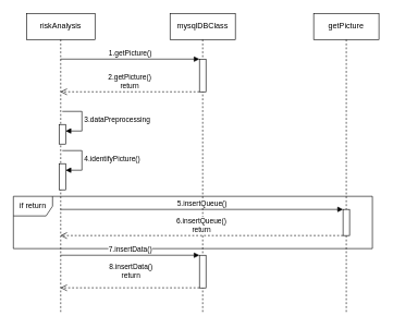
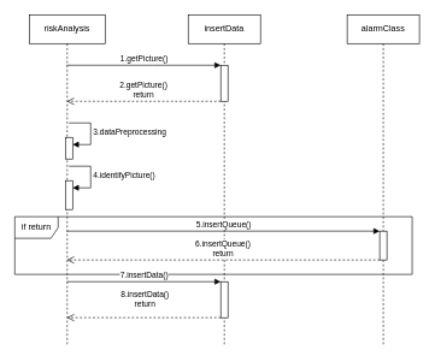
  <mxCell id="0" />
  <mxCell id="1" parent="0" />
- <mxCell id="2" value="getPicture" style="shape=umlLifeline;perimeter=lifelinePerimeter;whiteSpace=wrap;html=1;container=1;dropTarget=0;collapsible=0;recursiveResize=0;outlineConnect=0;portConstraint=eastwest;newEdgeStyle={&quot;edgeStyle&quot;:&quot;elbowEdgeStyle&quot;,&quot;elbow&quot;:&quot;vertical&quot;,&quot;curved&quot;:0,&quot;rounded&quot;:0};" vertex="1" parent="1"><mxGeometry x="480" y="20" width="100" height="460" as="geometry" /></mxCell>
- <mxCell id="3" value="mysqlDBClass" style="shape=umlLifeline;perimeter=lifelinePerimeter;whiteSpace=wrap;html=1;container=1;dropTarget=0;collapsible=0;recursiveResize=0;outlineConnect=0;portConstraint=eastwest;newEdgeStyle={&quot;edgeStyle&quot;:&quot;elbowEdgeStyle&quot;,&quot;elbow&quot;:&quot;vertical&quot;,&quot;curved&quot;:0,&quot;rounded&quot;:0};" vertex="1" parent="1"><mxGeometry x="260" y="20" width="100" height="460" as="geometry" /></mxCell>
+ <mxCell id="2" value="alarmClass" style="shape=umlLifeline;perimeter=lifelinePerimeter;whiteSpace=wrap;html=1;container=1;dropTarget=0;collapsible=0;recursiveResize=0;outlineConnect=0;portConstraint=eastwest;newEdgeStyle={&quot;edgeStyle&quot;:&quot;elbowEdgeStyle&quot;,&quot;elbow&quot;:&quot;vertical&quot;,&quot;curved&quot;:0,&quot;rounded&quot;:0};" vertex="1" parent="1"><mxGeometry x="480" y="20" width="100" height="460" as="geometry" /></mxCell>
+ <mxCell id="3" value="insertData" style="shape=umlLifeline;perimeter=lifelinePerimeter;whiteSpace=wrap;html=1;container=1;dropTarget=0;collapsible=0;recursiveResize=0;outlineConnect=0;portConstraint=eastwest;newEdgeStyle={&quot;edgeStyle&quot;:&quot;elbowEdgeStyle&quot;,&quot;elbow&quot;:&quot;vertical&quot;,&quot;curved&quot;:0,&quot;rounded&quot;:0};" vertex="1" parent="1"><mxGeometry x="260" y="20" width="100" height="460" as="geometry" /></mxCell>
  <mxCell id="4" value="" style="html=1;points=[];perimeter=orthogonalPerimeter;outlineConnect=0;targetShapes=umlLifeline;portConstraint=eastwest;newEdgeStyle={&quot;edgeStyle&quot;:&quot;elbowEdgeStyle&quot;,&quot;elbow&quot;:&quot;vertical&quot;,&quot;curved&quot;:0,&quot;rounded&quot;:0};" vertex="1" parent="3"><mxGeometry x="45" y="70.0" width="10" height="50" as="geometry" /></mxCell>
  <mxCell id="5" value="" style="html=1;points=[];perimeter=orthogonalPerimeter;outlineConnect=0;targetShapes=umlLifeline;portConstraint=eastwest;newEdgeStyle={&quot;edgeStyle&quot;:&quot;elbowEdgeStyle&quot;,&quot;elbow&quot;:&quot;vertical&quot;,&quot;curved&quot;:0,&quot;rounded&quot;:0};" vertex="1" parent="3"><mxGeometry x="45" y="370.14" width="10" height="50" as="geometry" /></mxCell>
  <mxCell id="6" value="riskAnalysis" style="shape=umlLifeline;perimeter=lifelinePerimeter;whiteSpace=wrap;html=1;container=1;dropTarget=0;collapsible=0;recursiveResize=0;outlineConnect=0;portConstraint=eastwest;newEdgeStyle={&quot;edgeStyle&quot;:&quot;elbowEdgeStyle&quot;,&quot;elbow&quot;:&quot;vertical&quot;,&quot;curved&quot;:0,&quot;rounded&quot;:0};" vertex="1" parent="1"><mxGeometry x="40" y="20" width="105" height="460" as="geometry" /></mxCell>
  <mxCell id="7" value="" style="html=1;points=[];perimeter=orthogonalPerimeter;outlineConnect=0;targetShapes=umlLifeline;portConstraint=eastwest;newEdgeStyle={&quot;edgeStyle&quot;:&quot;elbowEdgeStyle&quot;,&quot;elbow&quot;:&quot;vertical&quot;,&quot;curved&quot;:0,&quot;rounded&quot;:0};" vertex="1" parent="6"><mxGeometry x="50" y="170" width="10" height="30" as="geometry" /></mxCell>
  <mxCell id="8" value="3.dataPreprocessing" style="html=1;align=left;spacingLeft=2;endArrow=block;rounded=0;edgeStyle=orthogonalEdgeStyle;curved=0;rounded=0;" edge="1" target="7" parent="6"><mxGeometry relative="1" as="geometry"><mxPoint x="55" y="150" as="sourcePoint" /><Array as="points"><mxPoint x="85" y="180" /></Array></mxGeometry></mxCell>
  <mxCell id="9" value="" style="html=1;points=[];perimeter=orthogonalPerimeter;outlineConnect=0;targetShapes=umlLifeline;portConstraint=eastwest;newEdgeStyle={&quot;edgeStyle&quot;:&quot;elbowEdgeStyle&quot;,&quot;elbow&quot;:&quot;vertical&quot;,&quot;curved&quot;:0,&quot;rounded&quot;:0};" vertex="1" parent="6"><mxGeometry x="50" y="230" width="10" height="40" as="geometry" /></mxCell>
  <mxCell id="10" value="4.identifyPicture()" style="html=1;align=left;spacingLeft=2;endArrow=block;rounded=0;edgeStyle=orthogonalEdgeStyle;curved=0;rounded=0;" edge="1" target="9" parent="6"><mxGeometry relative="1" as="geometry"><mxPoint x="55" y="210" as="sourcePoint" /><Array as="points"><mxPoint x="85" y="240" /></Array></mxGeometry></mxCell>
  <mxCell id="11" value="1.getPicture()" style="html=1;verticalAlign=bottom;endArrow=block;edgeStyle=elbowEdgeStyle;elbow=vertical;curved=0;rounded=0;" edge="1" target="4" parent="1" source="6"><mxGeometry relative="1" as="geometry"><mxPoint x="160" y="120" as="sourcePoint" /><Array as="points"><mxPoint x="210" y="90" /><mxPoint x="140" y="120" /></Array></mxGeometry></mxCell>
  <mxCell id="12" value="2.getPicture()&lt;br&gt;return" style="html=1;verticalAlign=bottom;endArrow=open;dashed=1;endSize=8;edgeStyle=elbowEdgeStyle;elbow=vertical;curved=0;rounded=0;" edge="1" source="4" parent="1" target="6"><mxGeometry relative="1" as="geometry"><mxPoint x="210" y="195.14" as="targetPoint" /><Array as="points"><mxPoint x="220" y="140" /></Array></mxGeometry></mxCell>
  <mxCell id="13" value="if return" style="shape=umlFrame;whiteSpace=wrap;html=1;pointerEvents=0;" vertex="1" parent="1"><mxGeometry x="20" y="300" width="550" height="80" as="geometry" /></mxCell>
  <mxCell id="14" value="" style="html=1;points=[];perimeter=orthogonalPerimeter;outlineConnect=0;targetShapes=umlLifeline;portConstraint=eastwest;newEdgeStyle={&quot;edgeStyle&quot;:&quot;elbowEdgeStyle&quot;,&quot;elbow&quot;:&quot;vertical&quot;,&quot;curved&quot;:0,&quot;rounded&quot;:0};" vertex="1" parent="1"><mxGeometry x="525" y="320" width="10" height="40" as="geometry" /></mxCell>
  <mxCell id="15" value="5.insertQueue()" style="html=1;verticalAlign=bottom;endArrow=block;edgeStyle=elbowEdgeStyle;elbow=vertical;curved=0;rounded=0;" edge="1" target="14" parent="1" source="6"><mxGeometry relative="1" as="geometry"><mxPoint x="430" y="320" as="sourcePoint" /><Array as="points"><mxPoint x="340" y="320" /></Array></mxGeometry></mxCell>
  <mxCell id="16" value="6.insertQueue()&lt;br&gt;return" style="html=1;verticalAlign=bottom;endArrow=open;dashed=1;endSize=8;edgeStyle=elbowEdgeStyle;elbow=vertical;curved=0;rounded=0;" edge="1" source="14" parent="1" target="6"><mxGeometry x="0.001" relative="1" as="geometry"><mxPoint x="430" y="395" as="targetPoint" /><Array as="points"><mxPoint x="335" y="360" /></Array><mxPoint as="offset" /></mxGeometry></mxCell>
  <mxCell id="17" value="8.insertData()&lt;br&gt;return" style="html=1;verticalAlign=bottom;endArrow=open;dashed=1;endSize=8;edgeStyle=elbowEdgeStyle;elbow=vertical;curved=0;rounded=0;" edge="1" source="5" parent="1" target="6"><mxGeometry x="-0.012" y="-10" relative="1" as="geometry"><mxPoint x="235" y="465.14" as="targetPoint" /><Array as="points"><mxPoint x="220" y="440" /></Array><mxPoint as="offset" /></mxGeometry></mxCell>
  <mxCell id="18" value="7.insertData()" style="html=1;verticalAlign=bottom;endArrow=block;edgeStyle=elbowEdgeStyle;elbow=vertical;curved=0;rounded=0;" edge="1" target="5" parent="1" source="6"><mxGeometry relative="1" as="geometry"><mxPoint x="235" y="390.14" as="sourcePoint" /><Array as="points"><mxPoint x="130" y="410" /></Array></mxGeometry></mxCell>
